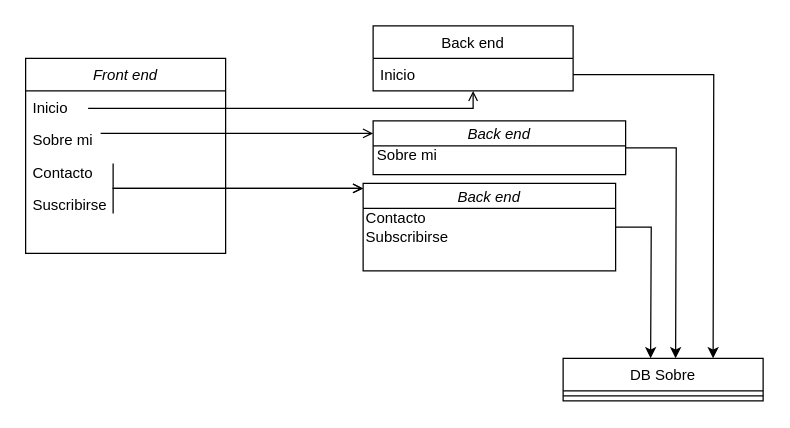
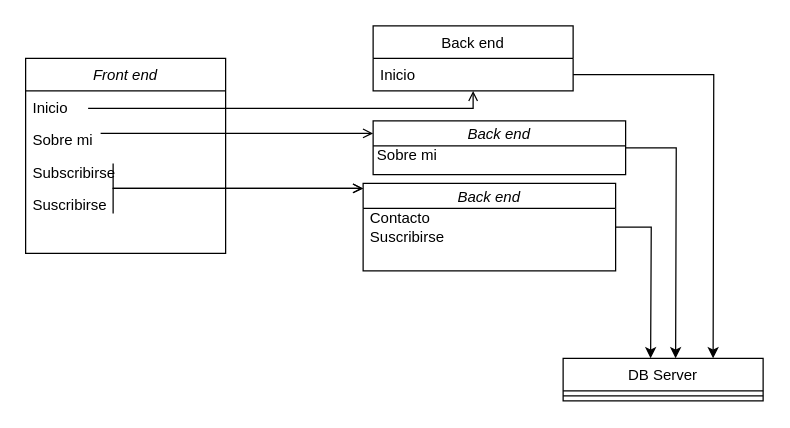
  <mxCell id="0" />
  <mxCell id="1" parent="0" />
  <mxCell id="2" value="Front end" style="swimlane;fontStyle=2;align=center;verticalAlign=top;childLayout=stackLayout;horizontal=1;startSize=26;horizontalStack=0;resizeParent=1;resizeLast=0;collapsible=1;marginBottom=0;rounded=0;shadow=0;strokeWidth=1;" parent="1" vertex="1"><mxGeometry x="20" y="46" width="160" height="156" as="geometry"><mxRectangle x="230" y="140" width="160" height="26" as="alternateBounds" /></mxGeometry></mxCell>
  <mxCell id="3" value="Inicio" style="text;align=left;verticalAlign=top;spacingLeft=4;spacingRight=4;overflow=hidden;rotatable=0;points=[[0,0.5],[1,0.5]];portConstraint=eastwest;" parent="2" vertex="1"><mxGeometry y="26" width="160" height="26" as="geometry" /></mxCell>
  <mxCell id="4" value="Sobre mi" style="text;align=left;verticalAlign=top;spacingLeft=4;spacingRight=4;overflow=hidden;rotatable=0;points=[[0,0.5],[1,0.5]];portConstraint=eastwest;rounded=0;shadow=0;html=0;" parent="2" vertex="1"><mxGeometry y="52" width="160" height="26" as="geometry" /></mxCell>
- <mxCell id="5" value="Contacto" style="text;align=left;verticalAlign=top;spacingLeft=4;spacingRight=4;overflow=hidden;rotatable=0;points=[[0,0.5],[1,0.5]];portConstraint=eastwest;rounded=0;shadow=0;html=0;" parent="2" vertex="1"><mxGeometry y="78" width="160" height="26" as="geometry" /></mxCell>
+ <mxCell id="5" value="Subscribirse" style="text;align=left;verticalAlign=top;spacingLeft=4;spacingRight=4;overflow=hidden;rotatable=0;points=[[0,0.5],[1,0.5]];portConstraint=eastwest;rounded=0;shadow=0;html=0;" parent="2" vertex="1"><mxGeometry y="78" width="160" height="26" as="geometry" /></mxCell>
  <mxCell id="6" value="" style="endArrow=open;shadow=0;strokeWidth=1;rounded=0;endFill=1;edgeStyle=elbowEdgeStyle;elbow=vertical;" edge="1" parent="2"><mxGeometry x="0.5" y="41" relative="1" as="geometry"><mxPoint x="70" y="84" as="sourcePoint" /><mxPoint x="270" y="104" as="targetPoint" /><mxPoint x="-40" y="32" as="offset" /><Array as="points"><mxPoint x="80" y="104" /><mxPoint x="70" y="64" /></Array></mxGeometry></mxCell>
  <mxCell id="7" value="" style="endArrow=open;shadow=0;strokeWidth=1;rounded=0;endFill=1;edgeStyle=elbowEdgeStyle;elbow=vertical;" edge="1" parent="2"><mxGeometry x="0.5" y="41" relative="1" as="geometry"><mxPoint x="70" y="124" as="sourcePoint" /><mxPoint x="270" y="104" as="targetPoint" /><mxPoint x="-40" y="32" as="offset" /><Array as="points"><mxPoint x="80" y="104" /><mxPoint x="70" y="64" /></Array></mxGeometry></mxCell>
  <mxCell id="8" value="Suscribirse" style="text;align=left;verticalAlign=top;spacingLeft=4;spacingRight=4;overflow=hidden;rotatable=0;points=[[0,0.5],[1,0.5]];portConstraint=eastwest;" parent="2" vertex="1"><mxGeometry y="104" width="160" height="26" as="geometry" /></mxCell>
- <mxCell id="9" value="DB Sobre" style="swimlane;fontStyle=0;align=center;verticalAlign=top;childLayout=stackLayout;horizontal=1;startSize=26;horizontalStack=0;resizeParent=1;resizeLast=0;collapsible=1;marginBottom=0;rounded=0;shadow=0;strokeWidth=1;" parent="1" vertex="1"><mxGeometry x="450" y="286" width="160" height="34" as="geometry"><mxRectangle x="340" y="380" width="170" height="26" as="alternateBounds" /></mxGeometry></mxCell>
+ <mxCell id="9" value="DB Server" style="swimlane;fontStyle=0;align=center;verticalAlign=top;childLayout=stackLayout;horizontal=1;startSize=26;horizontalStack=0;resizeParent=1;resizeLast=0;collapsible=1;marginBottom=0;rounded=0;shadow=0;strokeWidth=1;" parent="1" vertex="1"><mxGeometry x="450" y="286" width="160" height="34" as="geometry"><mxRectangle x="340" y="380" width="170" height="26" as="alternateBounds" /></mxGeometry></mxCell>
  <mxCell id="10" value="" style="line;html=1;strokeWidth=1;align=left;verticalAlign=middle;spacingTop=-1;spacingLeft=3;spacingRight=3;rotatable=0;labelPosition=right;points=[];portConstraint=eastwest;" parent="9" vertex="1"><mxGeometry y="26" width="160" height="8" as="geometry" /></mxCell>
  <mxCell id="11" value="Back end" style="swimlane;fontStyle=0;align=center;verticalAlign=top;childLayout=stackLayout;horizontal=1;startSize=26;horizontalStack=0;resizeParent=1;resizeLast=0;collapsible=1;marginBottom=0;rounded=0;shadow=0;strokeWidth=1;" parent="1" vertex="1"><mxGeometry x="298" y="20" width="160" height="52" as="geometry"><mxRectangle x="550" y="140" width="160" height="26" as="alternateBounds" /></mxGeometry></mxCell>
  <mxCell id="12" value="Inicio" style="text;align=left;verticalAlign=top;spacingLeft=4;spacingRight=4;overflow=hidden;rotatable=0;points=[[0,0.5],[1,0.5]];portConstraint=eastwest;" parent="11" vertex="1"><mxGeometry y="26" width="160" height="26" as="geometry" /></mxCell>
  <mxCell id="13" value="" style="endArrow=open;shadow=0;strokeWidth=1;rounded=0;endFill=1;edgeStyle=elbowEdgeStyle;elbow=vertical;" parent="1" target="11" edge="1"><mxGeometry x="0.5" y="41" relative="1" as="geometry"><mxPoint x="70" y="86" as="sourcePoint" /><mxPoint x="330" y="118" as="targetPoint" /><mxPoint x="-40" y="32" as="offset" /><Array as="points"><mxPoint x="130" y="86" /><mxPoint x="120" y="86" /><mxPoint x="210" y="86" /></Array></mxGeometry></mxCell>
  <mxCell id="14" value="" style="endArrow=open;shadow=0;strokeWidth=1;rounded=0;endFill=1;edgeStyle=elbowEdgeStyle;elbow=vertical;" edge="1" parent="1"><mxGeometry x="0.5" y="41" relative="1" as="geometry"><mxPoint x="80" y="106" as="sourcePoint" /><mxPoint x="298" y="106" as="targetPoint" /><mxPoint x="-40" y="32" as="offset" /><Array as="points"><mxPoint x="210" y="106" /></Array></mxGeometry></mxCell>
  <mxCell id="15" style="edgeStyle=orthogonalEdgeStyle;rounded=0;orthogonalLoop=1;jettySize=auto;html=1;" edge="1" parent="1" source="16"><mxGeometry relative="1" as="geometry"><mxPoint x="540" y="286" as="targetPoint" /></mxGeometry></mxCell>
  <mxCell id="16" value="Back end" style="swimlane;fontStyle=2;startSize=20;" vertex="1" parent="1"><mxGeometry x="298" y="96" width="202" height="43" as="geometry" /></mxCell>
  <mxCell id="17" value="Sobre mi" style="text;html=1;align=center;verticalAlign=middle;resizable=0;points=[];autosize=1;strokeColor=none;fillColor=none;" vertex="1" parent="16"><mxGeometry x="-8" y="13" width="70" height="30" as="geometry" /></mxCell>
  <mxCell id="18" style="edgeStyle=orthogonalEdgeStyle;rounded=0;orthogonalLoop=1;jettySize=auto;html=1;" edge="1" parent="1" source="19"><mxGeometry relative="1" as="geometry"><mxPoint x="520" y="286" as="targetPoint" /></mxGeometry></mxCell>
  <mxCell id="19" value="Back end" style="swimlane;fontStyle=2;startSize=20;" vertex="1" parent="1"><mxGeometry x="290" y="146" width="202" height="70" as="geometry" /></mxCell>
- <mxCell id="20" value="&lt;div style=&quot;text-align: left;&quot;&gt;&lt;span style=&quot;background-color: initial;&quot;&gt;Contacto&lt;/span&gt;&lt;/div&gt;&lt;div style=&quot;text-align: left;&quot;&gt;&lt;span style=&quot;background-color: initial;&quot;&gt;Subscribirse&lt;/span&gt;&lt;/div&gt;" style="text;html=1;align=center;verticalAlign=middle;resizable=0;points=[];autosize=1;strokeColor=none;fillColor=none;" vertex="1" parent="19"><mxGeometry x="-10" y="15" width="90" height="40" as="geometry" /></mxCell>
+ <mxCell id="20" value="&lt;div style=&quot;text-align: left;&quot;&gt;&lt;span style=&quot;background-color: initial;&quot;&gt;Contacto&lt;/span&gt;&lt;/div&gt;&lt;div style=&quot;text-align: left;&quot;&gt;&lt;span style=&quot;background-color: initial;&quot;&gt;Suscribirse&lt;/span&gt;&lt;/div&gt;" style="text;html=1;align=center;verticalAlign=middle;resizable=0;points=[];autosize=1;strokeColor=none;fillColor=none;" vertex="1" parent="19"><mxGeometry x="-10" y="15" width="90" height="40" as="geometry" /></mxCell>
  <mxCell id="21" style="edgeStyle=orthogonalEdgeStyle;rounded=0;orthogonalLoop=1;jettySize=auto;html=1;" edge="1" parent="1" source="12"><mxGeometry relative="1" as="geometry"><mxPoint x="570" y="286" as="targetPoint" /></mxGeometry></mxCell>
